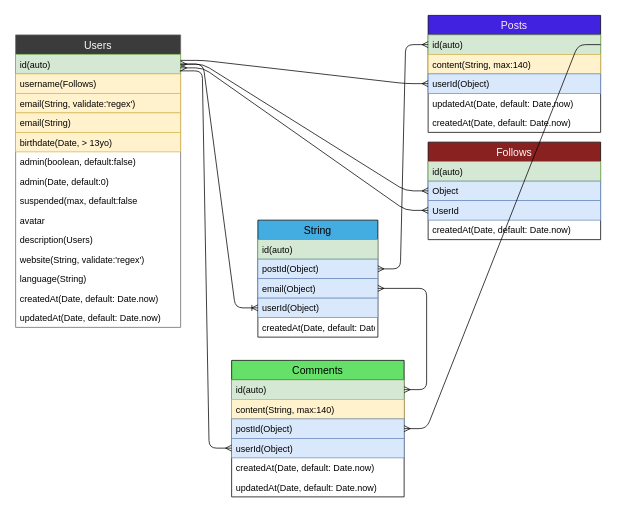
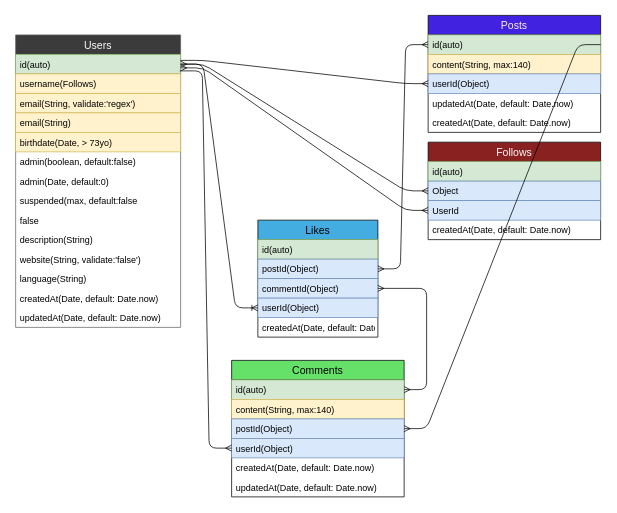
  <mxCell id="0" />
  <mxCell id="1" parent="0" />
  <mxCell id="2" value="Users" style="swimlane;fontStyle=0;childLayout=stackLayout;horizontal=1;startSize=26;fillColor=#3B3B3B;horizontalStack=0;resizeParent=1;resizeParentMax=0;resizeLast=0;collapsible=1;marginBottom=0;swimlaneFillColor=#ffffff;align=center;fontSize=14;strokeColor=#666666;fontColor=#FCFCFC;" vertex="1" parent="1"><mxGeometry x="20" y="46" width="220" height="390" as="geometry" /></mxCell>
  <mxCell id="3" value="id(auto)" style="text;strokeColor=#82b366;fillColor=#d5e8d4;spacingLeft=4;spacingRight=4;overflow=hidden;rotatable=0;points=[[0,0.5],[1,0.5]];portConstraint=eastwest;fontSize=12;" vertex="1" parent="2"><mxGeometry y="26" width="220" height="26" as="geometry" /></mxCell>
  <mxCell id="4" value="username(Follows)" style="text;strokeColor=#d6b656;fillColor=#fff2cc;spacingLeft=4;spacingRight=4;overflow=hidden;rotatable=0;points=[[0,0.5],[1,0.5]];portConstraint=eastwest;fontSize=12;" vertex="1" parent="2"><mxGeometry y="52" width="220" height="26" as="geometry" /></mxCell>
  <mxCell id="5" value="email(String, validate:'regex')" style="text;strokeColor=#d6b656;fillColor=#fff2cc;spacingLeft=4;spacingRight=4;overflow=hidden;rotatable=0;points=[[0,0.5],[1,0.5]];portConstraint=eastwest;fontSize=12;" vertex="1" parent="2"><mxGeometry y="78" width="220" height="26" as="geometry" /></mxCell>
  <mxCell id="6" value="email(String)" style="text;strokeColor=#d6b656;fillColor=#fff2cc;spacingLeft=4;spacingRight=4;overflow=hidden;rotatable=0;points=[[0,0.5],[1,0.5]];portConstraint=eastwest;fontSize=12;" vertex="1" parent="2"><mxGeometry y="104" width="220" height="26" as="geometry" /></mxCell>
- <mxCell id="7" value="birthdate(Date, &gt; 13yo)" style="text;strokeColor=#d6b656;fillColor=#fff2cc;spacingLeft=4;spacingRight=4;overflow=hidden;rotatable=0;points=[[0,0.5],[1,0.5]];portConstraint=eastwest;fontSize=12;" vertex="1" parent="2"><mxGeometry y="130" width="220" height="26" as="geometry" /></mxCell>
+ <mxCell id="7" value="birthdate(Date, &gt; 73yo)" style="text;strokeColor=#d6b656;fillColor=#fff2cc;spacingLeft=4;spacingRight=4;overflow=hidden;rotatable=0;points=[[0,0.5],[1,0.5]];portConstraint=eastwest;fontSize=12;" vertex="1" parent="2"><mxGeometry y="130" width="220" height="26" as="geometry" /></mxCell>
  <mxCell id="8" value="admin(boolean, default:false)" style="text;strokeColor=none;fillColor=none;spacingLeft=4;spacingRight=4;overflow=hidden;rotatable=0;points=[[0,0.5],[1,0.5]];portConstraint=eastwest;fontSize=12;" vertex="1" parent="2"><mxGeometry y="156" width="220" height="26" as="geometry" /></mxCell>
  <mxCell id="9" value="admin(Date, default:0)" style="text;strokeColor=none;fillColor=none;spacingLeft=4;spacingRight=4;overflow=hidden;rotatable=0;points=[[0,0.5],[1,0.5]];portConstraint=eastwest;fontSize=12;" vertex="1" parent="2"><mxGeometry y="182" width="220" height="26" as="geometry" /></mxCell>
  <mxCell id="10" value="suspended(max, default:false" style="text;strokeColor=none;fillColor=none;spacingLeft=4;spacingRight=4;overflow=hidden;rotatable=0;points=[[0,0.5],[1,0.5]];portConstraint=eastwest;fontSize=12;" vertex="1" parent="2"><mxGeometry y="208" width="220" height="26" as="geometry" /></mxCell>
- <mxCell id="11" value="avatar" style="text;strokeColor=none;fillColor=none;spacingLeft=4;spacingRight=4;overflow=hidden;rotatable=0;points=[[0,0.5],[1,0.5]];portConstraint=eastwest;fontSize=12;" vertex="1" parent="2"><mxGeometry y="234" width="220" height="26" as="geometry" /></mxCell>
- <mxCell id="12" value="description(Users)&#10;" style="text;strokeColor=none;fillColor=none;spacingLeft=4;spacingRight=4;overflow=hidden;rotatable=0;points=[[0,0.5],[1,0.5]];portConstraint=eastwest;fontSize=12;" vertex="1" parent="2"><mxGeometry y="260" width="220" height="26" as="geometry" /></mxCell>
- <mxCell id="13" value="website(String, validate:'regex')" style="text;strokeColor=none;fillColor=none;spacingLeft=4;spacingRight=4;overflow=hidden;rotatable=0;points=[[0,0.5],[1,0.5]];portConstraint=eastwest;fontSize=12;" vertex="1" parent="2"><mxGeometry y="286" width="220" height="26" as="geometry" /></mxCell>
+ <mxCell id="11" value="false" style="text;strokeColor=none;fillColor=none;spacingLeft=4;spacingRight=4;overflow=hidden;rotatable=0;points=[[0,0.5],[1,0.5]];portConstraint=eastwest;fontSize=12;" vertex="1" parent="2"><mxGeometry y="234" width="220" height="26" as="geometry" /></mxCell>
+ <mxCell id="12" value="description(String)&#10;" style="text;strokeColor=none;fillColor=none;spacingLeft=4;spacingRight=4;overflow=hidden;rotatable=0;points=[[0,0.5],[1,0.5]];portConstraint=eastwest;fontSize=12;" vertex="1" parent="2"><mxGeometry y="260" width="220" height="26" as="geometry" /></mxCell>
+ <mxCell id="13" value="website(String, validate:'false')" style="text;strokeColor=none;fillColor=none;spacingLeft=4;spacingRight=4;overflow=hidden;rotatable=0;points=[[0,0.5],[1,0.5]];portConstraint=eastwest;fontSize=12;" vertex="1" parent="2"><mxGeometry y="286" width="220" height="26" as="geometry" /></mxCell>
  <mxCell id="14" value="language(String)" style="text;strokeColor=none;fillColor=none;spacingLeft=4;spacingRight=4;overflow=hidden;rotatable=0;points=[[0,0.5],[1,0.5]];portConstraint=eastwest;fontSize=12;" vertex="1" parent="2"><mxGeometry y="312" width="220" height="26" as="geometry" /></mxCell>
  <mxCell id="15" value="createdAt(Date, default: Date.now)" style="text;strokeColor=none;fillColor=none;spacingLeft=4;spacingRight=4;overflow=hidden;rotatable=0;points=[[0,0.5],[1,0.5]];portConstraint=eastwest;fontSize=12;" vertex="1" parent="2"><mxGeometry y="338" width="220" height="26" as="geometry" /></mxCell>
  <mxCell id="16" value="updatedAt(Date, default: Date.now)" style="text;strokeColor=none;fillColor=none;spacingLeft=4;spacingRight=4;overflow=hidden;rotatable=0;points=[[0,0.5],[1,0.5]];portConstraint=eastwest;fontSize=12;" vertex="1" parent="2"><mxGeometry y="364" width="220" height="26" as="geometry" /></mxCell>
  <mxCell id="17" value="Posts" style="swimlane;fontStyle=0;childLayout=stackLayout;horizontal=1;startSize=26;fillColor=#4122E0;horizontalStack=0;resizeParent=1;resizeParentMax=0;resizeLast=0;collapsible=1;marginBottom=0;swimlaneFillColor=#ffffff;align=center;fontSize=14;shadow=0;comic=0;rounded=0;glass=0;fontColor=#FFEDED;" vertex="1" parent="1"><mxGeometry x="570" y="20" width="230" height="156" as="geometry" /></mxCell>
  <mxCell id="18" value="id(auto)" style="text;strokeColor=#82b366;fillColor=#d5e8d4;spacingLeft=4;spacingRight=4;overflow=hidden;rotatable=0;points=[[0,0.5],[1,0.5]];portConstraint=eastwest;fontSize=12;comic=0;glass=0;rounded=0;" vertex="1" parent="17"><mxGeometry y="26" width="230" height="26" as="geometry" /></mxCell>
  <mxCell id="19" value="content(String, max:140)" style="text;strokeColor=#d6b656;fillColor=#fff2cc;spacingLeft=4;spacingRight=4;overflow=hidden;rotatable=0;points=[[0,0.5],[1,0.5]];portConstraint=eastwest;fontSize=12;" vertex="1" parent="17"><mxGeometry y="52" width="230" height="26" as="geometry" /></mxCell>
  <mxCell id="20" value="userId(Object)" style="text;strokeColor=#6c8ebf;fillColor=#dae8fc;spacingLeft=4;spacingRight=4;overflow=hidden;rotatable=0;points=[[0,0.5],[1,0.5]];portConstraint=eastwest;fontSize=12;" vertex="1" parent="17"><mxGeometry y="78" width="230" height="26" as="geometry" /></mxCell>
  <mxCell id="21" value="updatedAt(Date, default: Date.now)" style="text;strokeColor=none;fillColor=none;spacingLeft=4;spacingRight=4;overflow=hidden;rotatable=0;points=[[0,0.5],[1,0.5]];portConstraint=eastwest;fontSize=12;" vertex="1" parent="17"><mxGeometry y="104" width="230" height="26" as="geometry" /></mxCell>
  <mxCell id="22" value="createdAt(Date, default: Date.now)" style="text;strokeColor=none;fillColor=none;spacingLeft=4;spacingRight=4;overflow=hidden;rotatable=0;points=[[0,0.5],[1,0.5]];portConstraint=eastwest;fontSize=12;" vertex="1" parent="17"><mxGeometry y="130" width="230" height="26" as="geometry" /></mxCell>
  <mxCell id="23" value="" style="edgeStyle=entityRelationEdgeStyle;fontSize=12;html=1;endArrow=ERmany;entryX=0;entryY=0.5;entryDx=0;entryDy=0;exitX=1;exitY=0.308;exitDx=0;exitDy=0;exitPerimeter=0;" edge="1" parent="1" source="3" target="20"><mxGeometry width="100" height="100" relative="1" as="geometry"><mxPoint x="240" y="75" as="sourcePoint" /><mxPoint x="390" y="87" as="targetPoint" /></mxGeometry></mxCell>
  <mxCell id="24" value="Follows" style="swimlane;fontStyle=0;childLayout=stackLayout;horizontal=1;startSize=26;fillColor=#8A2121;horizontalStack=0;resizeParent=1;resizeParentMax=0;resizeLast=0;collapsible=1;marginBottom=0;swimlaneFillColor=#ffffff;align=center;fontSize=14;rounded=0;shadow=0;glass=0;comic=0;strokeColor=#000000;fontColor=#FFFAFB;" vertex="1" parent="1"><mxGeometry x="570" y="189" width="230" height="130" as="geometry" /></mxCell>
  <mxCell id="25" value="id(auto)" style="text;strokeColor=#82b366;fillColor=#d5e8d4;spacingLeft=4;spacingRight=4;overflow=hidden;rotatable=0;points=[[0,0.5],[1,0.5]];portConstraint=eastwest;fontSize=12;" vertex="1" parent="24"><mxGeometry y="26" width="230" height="26" as="geometry" /></mxCell>
  <mxCell id="26" value="Object" style="text;strokeColor=#6c8ebf;fillColor=#dae8fc;spacingLeft=4;spacingRight=4;overflow=hidden;rotatable=0;points=[[0,0.5],[1,0.5]];portConstraint=eastwest;fontSize=12;" vertex="1" parent="24"><mxGeometry y="52" width="230" height="26" as="geometry" /></mxCell>
  <mxCell id="27" value="UserId" style="text;strokeColor=#6c8ebf;fillColor=#dae8fc;spacingLeft=4;spacingRight=4;overflow=hidden;rotatable=0;points=[[0,0.5],[1,0.5]];portConstraint=eastwest;fontSize=12;" vertex="1" parent="24"><mxGeometry y="78" width="230" height="26" as="geometry" /></mxCell>
  <mxCell id="28" value="createdAt(Date, default: Date.now)" style="text;strokeColor=none;fillColor=none;spacingLeft=4;spacingRight=4;overflow=hidden;rotatable=0;points=[[0,0.5],[1,0.5]];portConstraint=eastwest;fontSize=12;" vertex="1" parent="24"><mxGeometry y="104" width="230" height="26" as="geometry" /></mxCell>
  <mxCell id="29" value="" style="edgeStyle=entityRelationEdgeStyle;fontSize=12;html=1;endArrow=ERmany;startArrow=ERmany;exitX=1;exitY=0.5;exitDx=0;exitDy=0;entryX=0;entryY=0.5;entryDx=0;entryDy=0;" edge="1" parent="1" source="3" target="26"><mxGeometry width="100" height="100" relative="1" as="geometry"><mxPoint x="20" y="560" as="sourcePoint" /><mxPoint x="120" y="460" as="targetPoint" /></mxGeometry></mxCell>
  <mxCell id="30" value="" style="edgeStyle=entityRelationEdgeStyle;fontSize=12;html=1;endArrow=ERmany;startArrow=ERmany;entryX=0;entryY=0.5;entryDx=0;entryDy=0;" edge="1" parent="1" target="27"><mxGeometry width="100" height="100" relative="1" as="geometry"><mxPoint x="240" y="90" as="sourcePoint" /><mxPoint x="423" y="410" as="targetPoint" /></mxGeometry></mxCell>
  <mxCell id="31" value="Comments" style="swimlane;fontStyle=0;childLayout=stackLayout;horizontal=1;startSize=26;fillColor=#65E069;horizontalStack=0;resizeParent=1;resizeParentMax=0;resizeLast=0;collapsible=1;marginBottom=0;swimlaneFillColor=#ffffff;align=center;fontSize=14;rounded=0;shadow=0;glass=0;comic=0;strokeColor=#000000;" vertex="1" parent="1"><mxGeometry x="308" y="480" width="230" height="182" as="geometry" /></mxCell>
  <mxCell id="32" value="id(auto)" style="text;strokeColor=#82b366;fillColor=#d5e8d4;spacingLeft=4;spacingRight=4;overflow=hidden;rotatable=0;points=[[0,0.5],[1,0.5]];portConstraint=eastwest;fontSize=12;" vertex="1" parent="31"><mxGeometry y="26" width="230" height="26" as="geometry" /></mxCell>
  <mxCell id="33" value="content(String, max:140)" style="text;strokeColor=#d6b656;fillColor=#fff2cc;spacingLeft=4;spacingRight=4;overflow=hidden;rotatable=0;points=[[0,0.5],[1,0.5]];portConstraint=eastwest;fontSize=12;" vertex="1" parent="31"><mxGeometry y="52" width="230" height="26" as="geometry" /></mxCell>
  <mxCell id="34" value="postId(Object)" style="text;strokeColor=#6c8ebf;fillColor=#dae8fc;spacingLeft=4;spacingRight=4;overflow=hidden;rotatable=0;points=[[0,0.5],[1,0.5]];portConstraint=eastwest;fontSize=12;" vertex="1" parent="31"><mxGeometry y="78" width="230" height="26" as="geometry" /></mxCell>
  <mxCell id="35" value="userId(Object)" style="text;strokeColor=#6c8ebf;fillColor=#dae8fc;spacingLeft=4;spacingRight=4;overflow=hidden;rotatable=0;points=[[0,0.5],[1,0.5]];portConstraint=eastwest;fontSize=12;rounded=0;shadow=0;glass=0;comic=0;align=left;" vertex="1" parent="31"><mxGeometry y="104" width="230" height="26" as="geometry" /></mxCell>
  <mxCell id="36" value="createdAt(Date, default: Date.now)" style="text;strokeColor=none;fillColor=none;spacingLeft=4;spacingRight=4;overflow=hidden;rotatable=0;points=[[0,0.5],[1,0.5]];portConstraint=eastwest;fontSize=12;" vertex="1" parent="31"><mxGeometry y="130" width="230" height="26" as="geometry" /></mxCell>
  <mxCell id="37" value="updatedAt(Date, default: Date.now)" style="text;strokeColor=none;fillColor=none;spacingLeft=4;spacingRight=4;overflow=hidden;rotatable=0;points=[[0,0.5],[1,0.5]];portConstraint=eastwest;fontSize=12;" vertex="1" parent="31"><mxGeometry y="156" width="230" height="26" as="geometry" /></mxCell>
- <mxCell id="38" value="String" style="swimlane;fontStyle=0;childLayout=stackLayout;horizontal=1;startSize=26;fillColor=#43ACE0;horizontalStack=0;resizeParent=1;resizeParentMax=0;resizeLast=0;collapsible=1;marginBottom=0;swimlaneFillColor=#ffffff;align=center;fontSize=14;rounded=0;shadow=0;glass=0;comic=0;strokeColor=#000000;" vertex="1" parent="1"><mxGeometry x="343" y="293" width="160" height="156" as="geometry" /></mxCell>
+ <mxCell id="38" value="Likes" style="swimlane;fontStyle=0;childLayout=stackLayout;horizontal=1;startSize=26;fillColor=#43ACE0;horizontalStack=0;resizeParent=1;resizeParentMax=0;resizeLast=0;collapsible=1;marginBottom=0;swimlaneFillColor=#ffffff;align=center;fontSize=14;rounded=0;shadow=0;glass=0;comic=0;strokeColor=#000000;" vertex="1" parent="1"><mxGeometry x="343" y="293" width="160" height="156" as="geometry" /></mxCell>
  <mxCell id="39" value="id(auto)" style="text;strokeColor=#82b366;fillColor=#d5e8d4;spacingLeft=4;spacingRight=4;overflow=hidden;rotatable=0;points=[[0,0.5],[1,0.5]];portConstraint=eastwest;fontSize=12;" vertex="1" parent="38"><mxGeometry y="26" width="160" height="26" as="geometry" /></mxCell>
  <mxCell id="40" value="postId(Object)" style="text;strokeColor=#6c8ebf;fillColor=#dae8fc;spacingLeft=4;spacingRight=4;overflow=hidden;rotatable=0;points=[[0,0.5],[1,0.5]];portConstraint=eastwest;fontSize=12;" vertex="1" parent="38"><mxGeometry y="52" width="160" height="26" as="geometry" /></mxCell>
- <mxCell id="41" value="email(Object)" style="text;strokeColor=#6c8ebf;fillColor=#dae8fc;spacingLeft=4;spacingRight=4;overflow=hidden;rotatable=0;points=[[0,0.5],[1,0.5]];portConstraint=eastwest;fontSize=12;" vertex="1" parent="38"><mxGeometry y="78" width="160" height="26" as="geometry" /></mxCell>
+ <mxCell id="41" value="commentId(Object)" style="text;strokeColor=#6c8ebf;fillColor=#dae8fc;spacingLeft=4;spacingRight=4;overflow=hidden;rotatable=0;points=[[0,0.5],[1,0.5]];portConstraint=eastwest;fontSize=12;" vertex="1" parent="38"><mxGeometry y="78" width="160" height="26" as="geometry" /></mxCell>
  <mxCell id="42" value="userId(Object)" style="text;strokeColor=#6c8ebf;fillColor=#dae8fc;spacingLeft=4;spacingRight=4;overflow=hidden;rotatable=0;points=[[0,0.5],[1,0.5]];portConstraint=eastwest;fontSize=12;rounded=0;shadow=0;glass=0;comic=0;align=left;" vertex="1" parent="38"><mxGeometry y="104" width="160" height="26" as="geometry" /></mxCell>
  <mxCell id="43" value="createdAt(Date, default: Date.now)" style="text;strokeColor=none;fillColor=none;spacingLeft=4;spacingRight=4;overflow=hidden;rotatable=0;points=[[0,0.5],[1,0.5]];portConstraint=eastwest;fontSize=12;" vertex="1" parent="38"><mxGeometry y="130" width="160" height="26" as="geometry" /></mxCell>
  <mxCell id="44" value="" style="edgeStyle=entityRelationEdgeStyle;fontSize=12;html=1;endArrow=ERmany;exitX=0.995;exitY=0.846;exitDx=0;exitDy=0;exitPerimeter=0;entryX=0;entryY=0.5;entryDx=0;entryDy=0;" edge="1" parent="1" source="3" target="35"><mxGeometry width="100" height="100" relative="1" as="geometry"><mxPoint x="330" y="458" as="sourcePoint" /><mxPoint x="430" y="358" as="targetPoint" /></mxGeometry></mxCell>
  <mxCell id="45" value="" style="edgeStyle=entityRelationEdgeStyle;fontSize=12;html=1;endArrow=ERmany;exitX=1;exitY=0.5;exitDx=0;exitDy=0;" edge="1" parent="1" source="18" target="34"><mxGeometry width="100" height="100" relative="1" as="geometry"><mxPoint x="320" y="336" as="sourcePoint" /><mxPoint x="420" y="236" as="targetPoint" /></mxGeometry></mxCell>
  <mxCell id="46" value="" style="edgeStyle=entityRelationEdgeStyle;fontSize=12;html=1;endArrow=ERmany;startArrow=ERmany;exitX=1;exitY=0.5;exitDx=0;exitDy=0;entryX=0;entryY=0.5;entryDx=0;entryDy=0;" edge="1" parent="1" source="40" target="18"><mxGeometry width="100" height="100" relative="1" as="geometry"><mxPoint x="520" y="445" as="sourcePoint" /><mxPoint x="620" y="345" as="targetPoint" /></mxGeometry></mxCell>
  <mxCell id="47" value="" style="edgeStyle=entityRelationEdgeStyle;fontSize=12;html=1;endArrow=ERmany;startArrow=ERmany;exitX=1;exitY=0.5;exitDx=0;exitDy=0;" edge="1" parent="1" source="41" target="32"><mxGeometry width="100" height="100" relative="1" as="geometry"><mxPoint x="600" y="460" as="sourcePoint" /><mxPoint x="700" y="360" as="targetPoint" /></mxGeometry></mxCell>
  <mxCell id="48" value="" style="edgeStyle=entityRelationEdgeStyle;fontSize=12;html=1;endArrow=ERoneToMany;entryX=0;entryY=0.5;entryDx=0;entryDy=0;" edge="1" parent="1" source="3" target="42"><mxGeometry width="100" height="100" relative="1" as="geometry"><mxPoint x="241" y="70" as="sourcePoint" /><mxPoint x="370" y="176" as="targetPoint" /></mxGeometry></mxCell>
